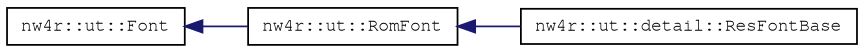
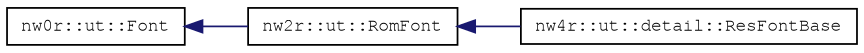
  digraph {
    rankdir=LR
    node [color=black fillcolor=white fontname=FreeMono fontsize=10 shape=record style=filled]
    edge [color=midnightblue dir=back fontname=FreeMono fontsize=10 labelfontname=FreeMono labelfontsize=10 style=solid]
-   n1 [height=0.2 label="nw4r::ut::Font" width=0.4]
-   n2 [height=0.2 label="nw4r::ut::RomFont" width=0.4]
+   n1 [height=0.2 label="nw0r::ut::Font" width=0.4]
+   n2 [height=0.2 label="nw2r::ut::RomFont" width=0.4]
    n3 [height=0.2 label="nw4r::ut::detail::ResFontBase" width=0.4]
    n1 -> n2
    n2 -> n3
  }
